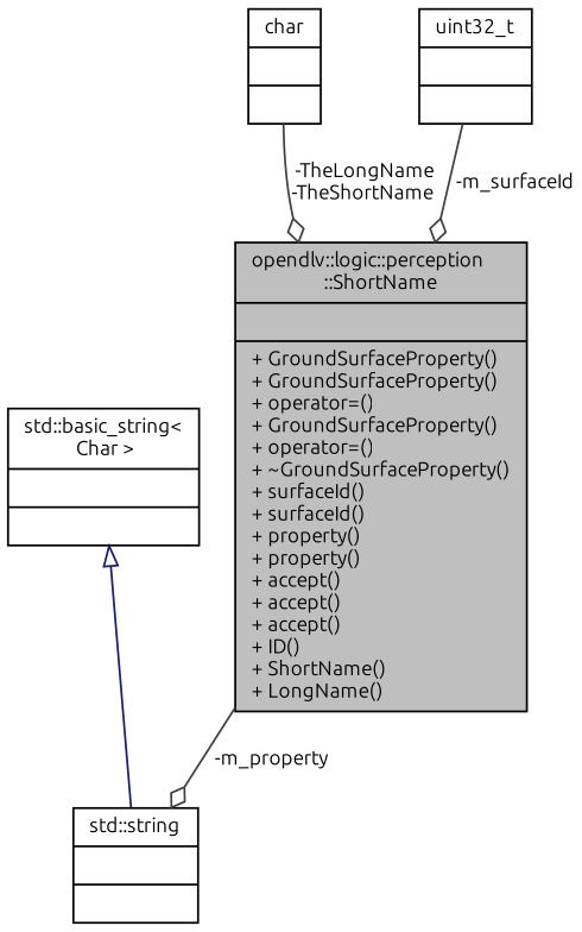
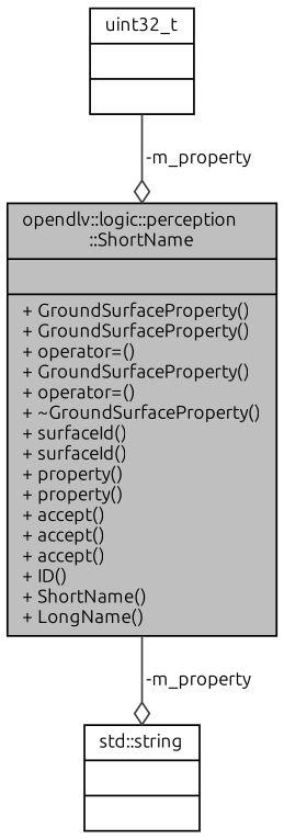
  digraph {
    fontname=Ubuntu
    node [color=black fillcolor=white fontname=Ubuntu fontsize=10 shape=record style=filled]
    edge [arrowhead=odiamond color=grey25 fontname=Ubuntu fontsize=10 labelfontname=Helvetica labelfontsize=10 style=solid]
    n1 [fillcolor=grey75 fontcolor=black height=0.2 label="{opendlv::logic::perception\l::ShortName\n||+ GroundSurfaceProperty()\l+ GroundSurfaceProperty()\l+ operator=()\l+ GroundSurfaceProperty()\l+ operator=()\l+ ~GroundSurfaceProperty()\l+ surfaceId()\l+ surfaceId()\l+ property()\l+ property()\l+ accept()\l+ accept()\l+ accept()\l+ ID()\l+ ShortName()\l+ LongName()\l}" width=0.4]
    n2 [height=0.2 label="{std::string\n||}" width=0.4]
-   n3 [height=0.2 label="{char\n||}" width=0.4]
    n4 [height=0.2 label="{uint32_t\n||}" width=0.4]
-   n5 [height=0.2 label="{std::basic_string\<\l Char \>\n||}" width=0.4]
    n1 -> n2 [label=" -m_property"]
-   n3 -> n1 [label=" -TheLongName\n-TheShortName"]
-   n4 -> n1 [label=" -m_surfaceId"]
-   n5 -> n2 [arrowtail=onormal color=midnightblue dir=back arrowhead=""]
+   n4 -> n1 [label=" -m_property"]
  }
